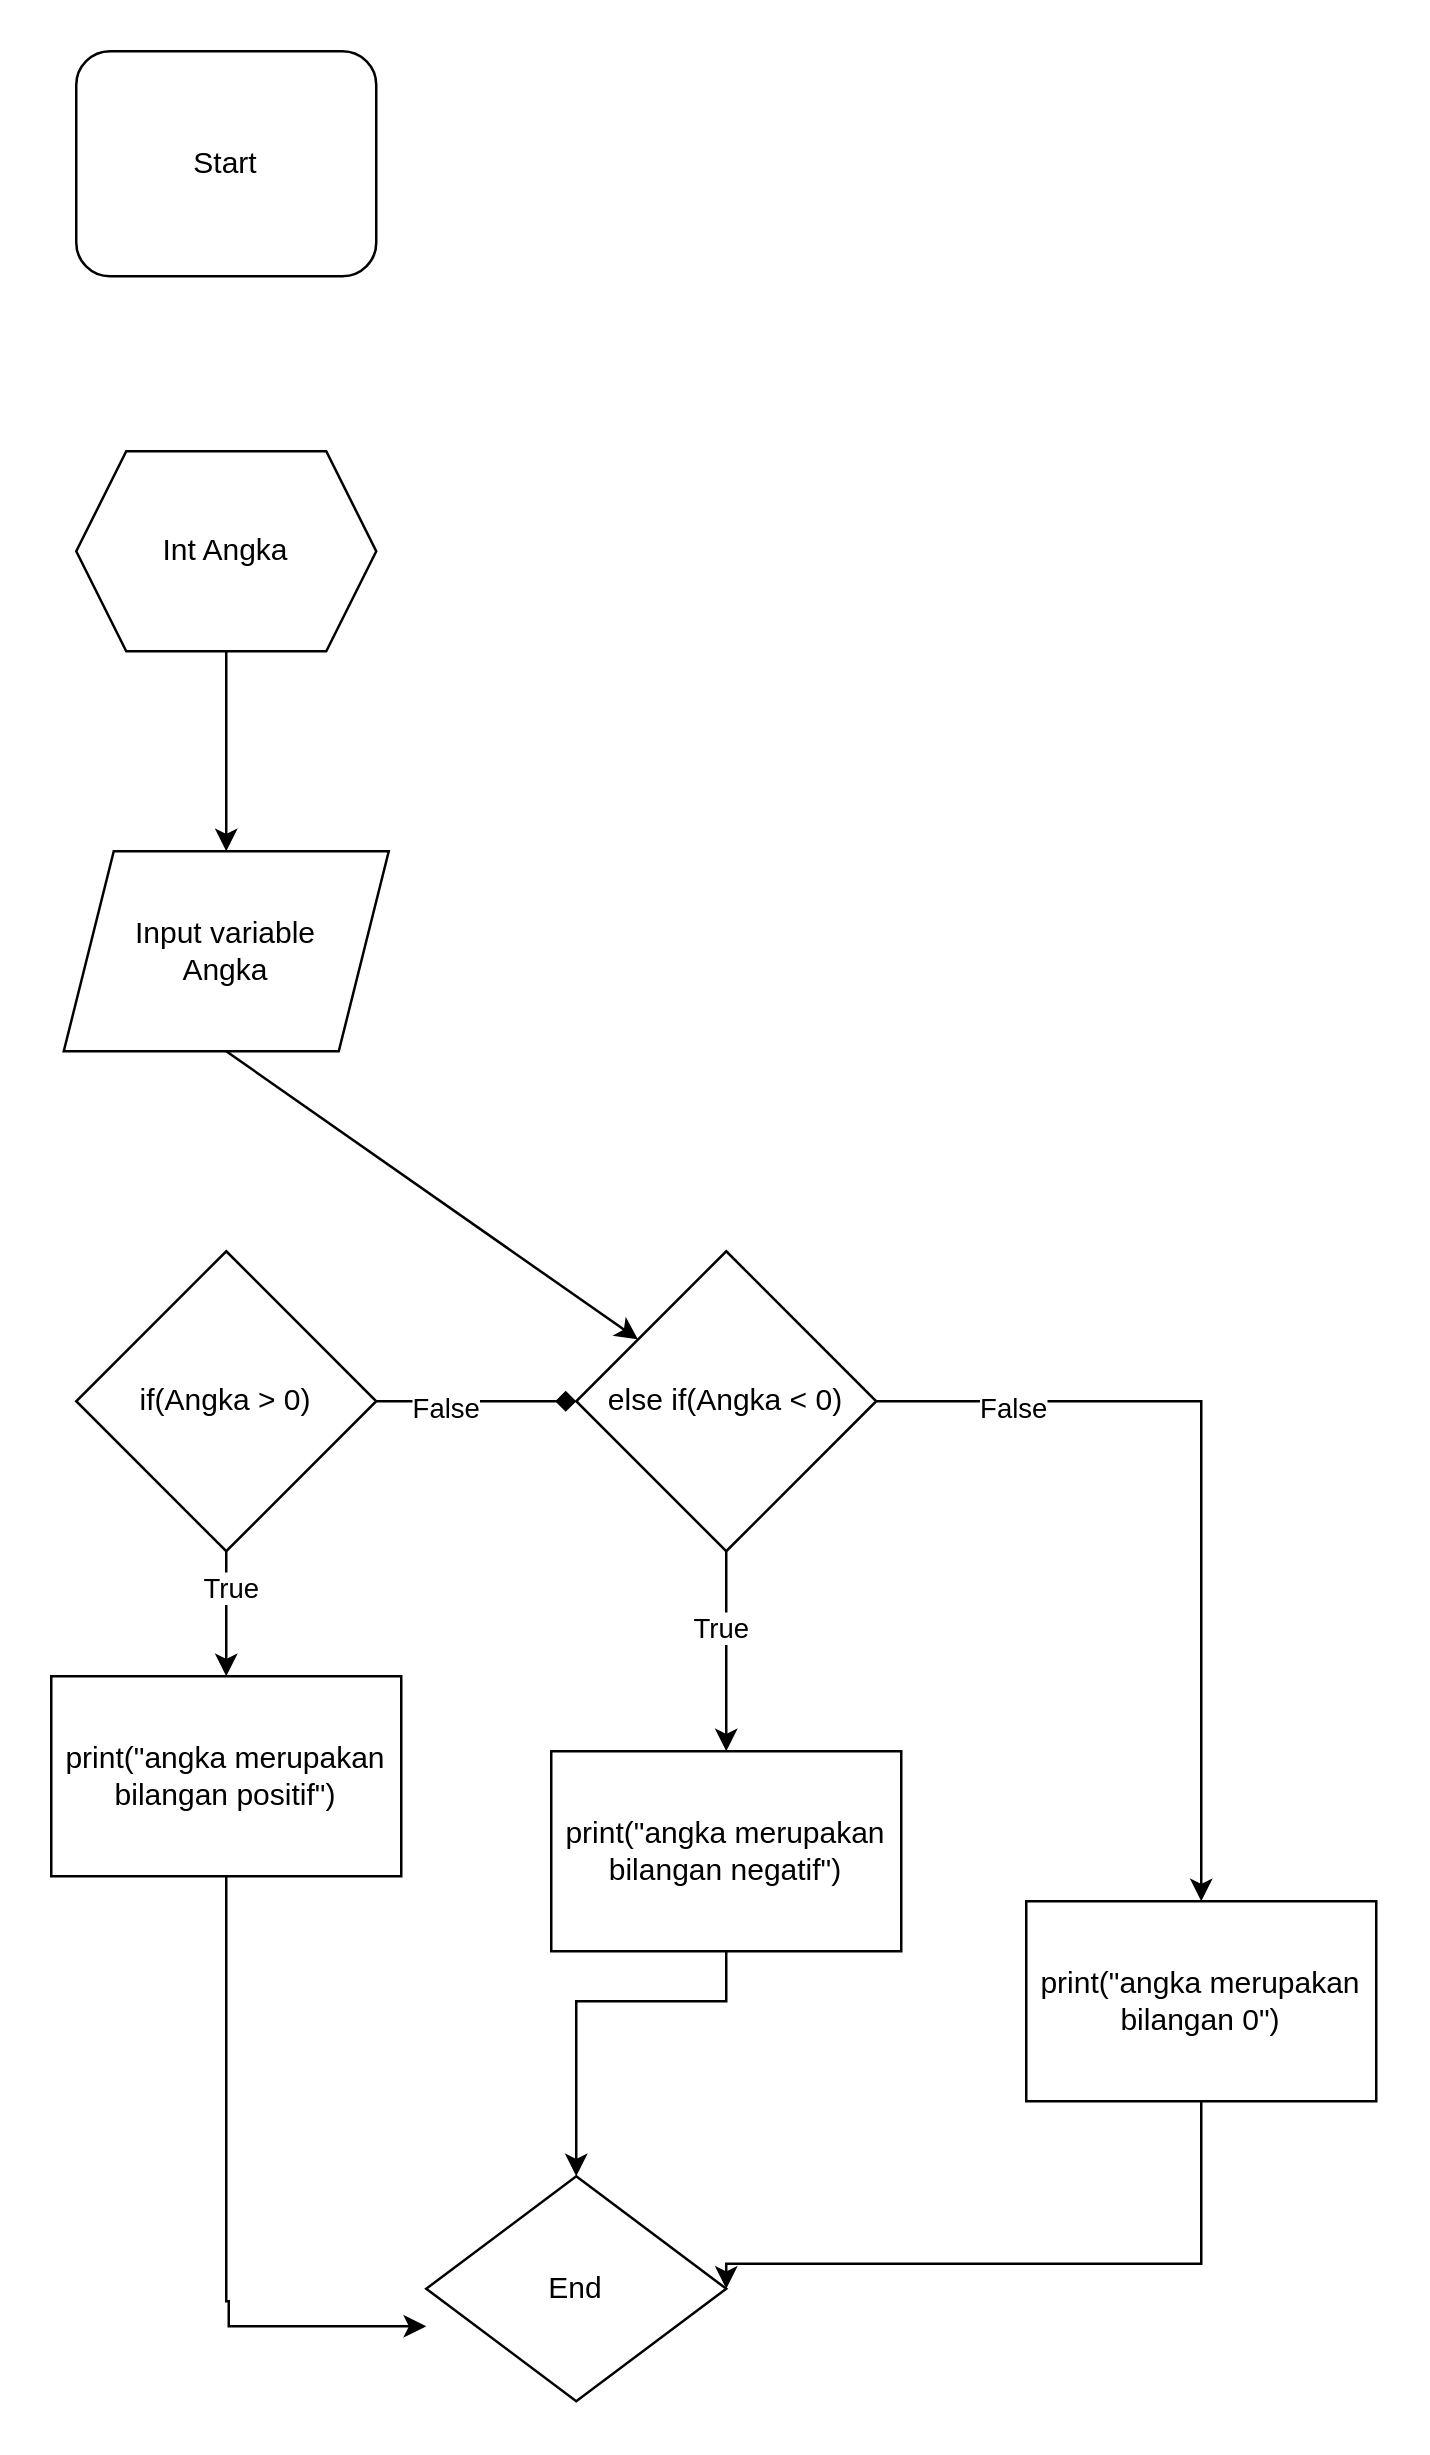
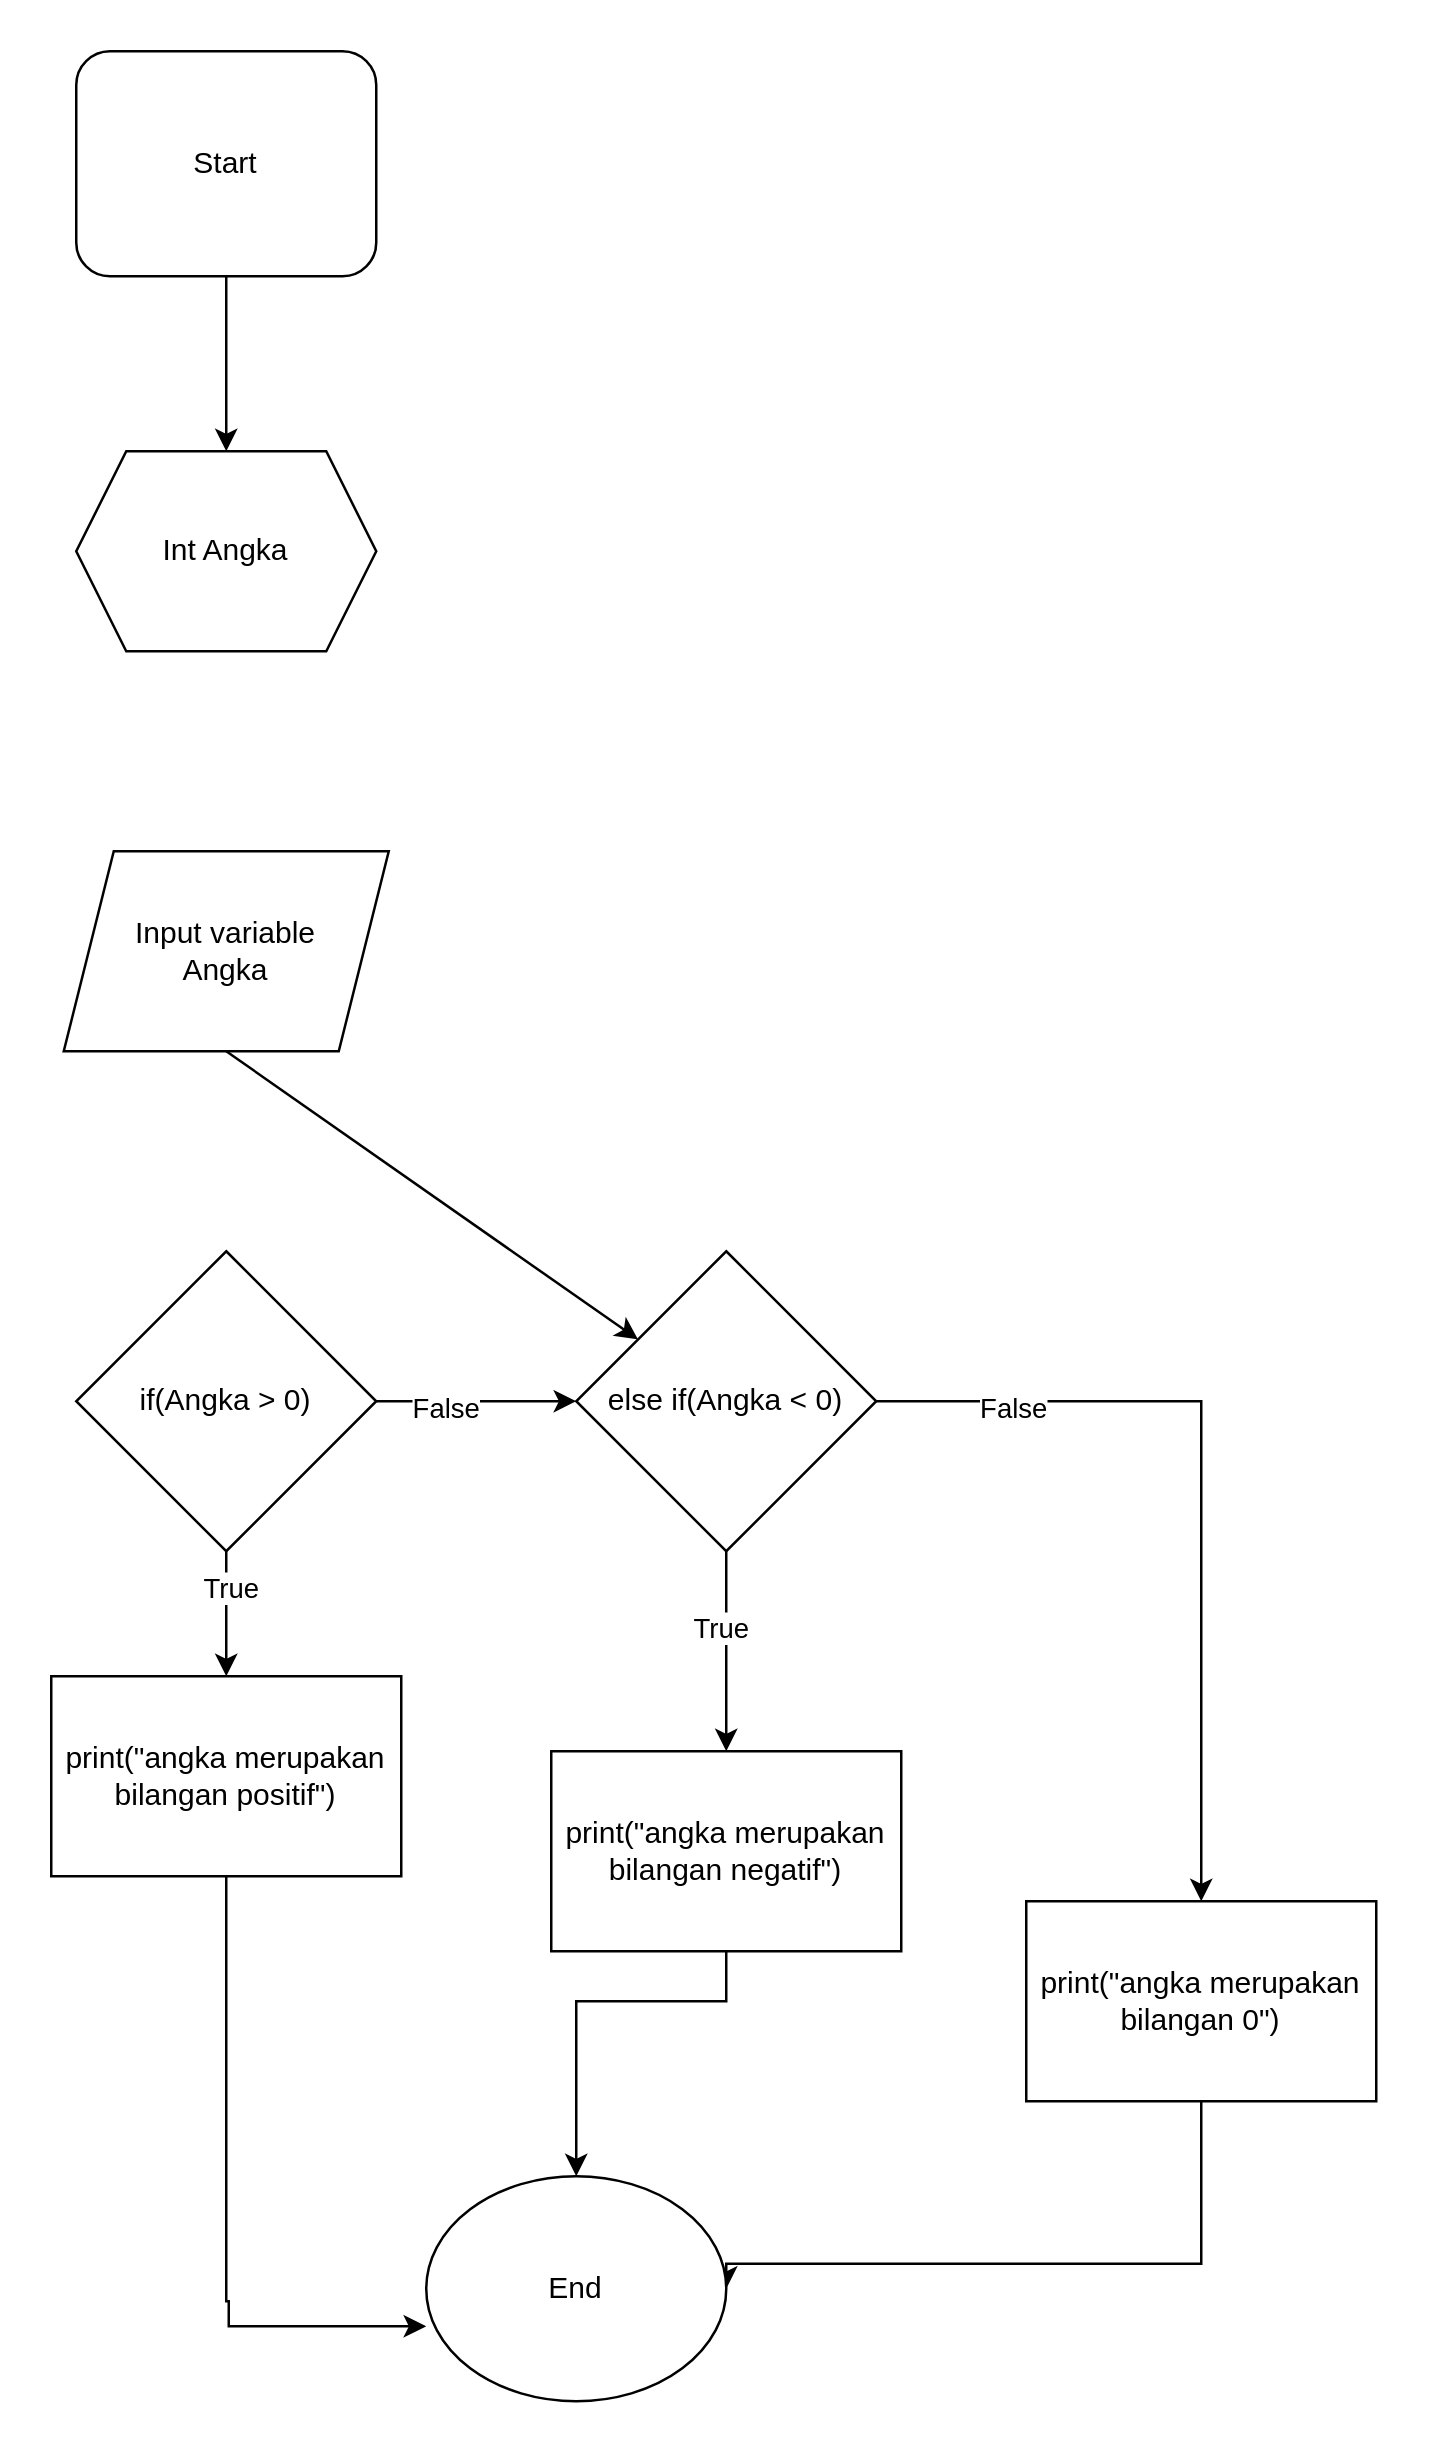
  <mxCell id="0" />
  <mxCell id="1" parent="0" />
  <mxCell id="2" value="Start" style="whiteSpace=wrap;html=1;rounded=1;" vertex="1" parent="1"><mxGeometry x="30" y="20" width="120" height="90" as="geometry" /></mxCell>
  <mxCell id="3" value="Input variable&lt;div&gt;Angka&lt;/div&gt;" style="shape=parallelogram;perimeter=parallelogramPerimeter;whiteSpace=wrap;html=1;fixedSize=1;" vertex="1" parent="1"><mxGeometry x="25" y="340" width="130" height="80" as="geometry" /></mxCell>
- <mxCell id="4" style="edgeStyle=orthogonalEdgeStyle;rounded=0;orthogonalLoop=1;jettySize=auto;html=1;endArrow=diamond;" edge="1" parent="1" source="8" target="14"><mxGeometry relative="1" as="geometry" /></mxCell>
+ <mxCell id="4" style="edgeStyle=orthogonalEdgeStyle;rounded=0;orthogonalLoop=1;jettySize=auto;html=1;" edge="1" parent="1" source="8" target="14"><mxGeometry relative="1" as="geometry" /></mxCell>
  <mxCell id="5" value="False" style="edgeLabel;html=1;align=center;verticalAlign=middle;resizable=0;points=[];" vertex="1" connectable="0" parent="4"><mxGeometry x="-0.33" y="-2" relative="1" as="geometry"><mxPoint as="offset" /></mxGeometry></mxCell>
  <mxCell id="6" style="edgeStyle=orthogonalEdgeStyle;rounded=0;orthogonalLoop=1;jettySize=auto;html=1;" edge="1" parent="1" source="8" target="9"><mxGeometry relative="1" as="geometry" /></mxCell>
  <mxCell id="7" value="True" style="edgeLabel;html=1;align=center;verticalAlign=middle;resizable=0;points=[];" vertex="1" connectable="0" parent="6"><mxGeometry x="-0.444" y="1" relative="1" as="geometry"><mxPoint as="offset" /></mxGeometry></mxCell>
  <mxCell id="8" value="if(Angka &amp;gt; 0)" style="rhombus;whiteSpace=wrap;html=1;" vertex="1" parent="1"><mxGeometry x="30" y="500" width="120" height="120" as="geometry" /></mxCell>
  <mxCell id="9" value="print(&quot;angka merupakan bilangan positif&quot;)" style="rounded=0;whiteSpace=wrap;html=1;" vertex="1" parent="1"><mxGeometry x="20" y="670" width="140" height="80" as="geometry" /></mxCell>
  <mxCell id="10" style="edgeStyle=orthogonalEdgeStyle;rounded=0;orthogonalLoop=1;jettySize=auto;html=1;" edge="1" parent="1" source="14" target="16"><mxGeometry relative="1" as="geometry" /></mxCell>
  <mxCell id="11" value="True" style="edgeLabel;html=1;align=center;verticalAlign=middle;resizable=0;points=[];" vertex="1" connectable="0" parent="10"><mxGeometry x="-0.248" y="-3" relative="1" as="geometry"><mxPoint as="offset" /></mxGeometry></mxCell>
  <mxCell id="12" style="edgeStyle=orthogonalEdgeStyle;rounded=0;orthogonalLoop=1;jettySize=auto;html=1;" edge="1" parent="1" source="14" target="18"><mxGeometry relative="1" as="geometry" /></mxCell>
  <mxCell id="13" value="False" style="edgeLabel;html=1;align=center;verticalAlign=middle;resizable=0;points=[];" vertex="1" connectable="0" parent="12"><mxGeometry x="-0.67" y="-2" relative="1" as="geometry"><mxPoint as="offset" /></mxGeometry></mxCell>
  <mxCell id="14" value="else if(Angka &amp;lt; 0)" style="rhombus;whiteSpace=wrap;html=1;" vertex="1" parent="1"><mxGeometry x="230" y="500" width="120" height="120" as="geometry" /></mxCell>
  <mxCell id="15" style="edgeStyle=orthogonalEdgeStyle;rounded=0;orthogonalLoop=1;jettySize=auto;html=1;entryX=0.5;entryY=0;entryDx=0;entryDy=0;" edge="1" parent="1" source="16" target="23"><mxGeometry relative="1" as="geometry"><Array as="points"><mxPoint x="290" y="800" /><mxPoint x="230" y="800" /></Array></mxGeometry></mxCell>
  <mxCell id="16" value="print(&quot;angka merupakan bilangan negatif&quot;)" style="rounded=0;whiteSpace=wrap;html=1;" vertex="1" parent="1"><mxGeometry x="220" y="700" width="140" height="80" as="geometry" /></mxCell>
  <mxCell id="17" style="edgeStyle=orthogonalEdgeStyle;rounded=0;orthogonalLoop=1;jettySize=auto;html=1;entryX=1;entryY=0.5;entryDx=0;entryDy=0;" edge="1" parent="1" source="18" target="23"><mxGeometry relative="1" as="geometry"><Array as="points"><mxPoint x="480" y="905" /></Array></mxGeometry></mxCell>
  <mxCell id="18" value="print(&quot;angka merupakan bilangan 0&quot;)" style="rounded=0;whiteSpace=wrap;html=1;" vertex="1" parent="1"><mxGeometry x="410" y="760" width="140" height="80" as="geometry" /></mxCell>
  <mxCell id="19" value="Int Angka" style="shape=hexagon;perimeter=hexagonPerimeter2;whiteSpace=wrap;html=1;fixedSize=1;" vertex="1" parent="1"><mxGeometry x="30" y="180" width="120" height="80" as="geometry" /></mxCell>
- <mxCell id="21" value="" style="endArrow=classic;html=1;rounded=0;exitX=0.5;exitY=1;exitDx=0;exitDy=0;" edge="1" parent="1" source="19" target="3"><mxGeometry width="50" height="50" relative="1" as="geometry"><mxPoint x="140" y="300" as="sourcePoint" /><mxPoint x="190" y="250" as="targetPoint" /></mxGeometry></mxCell>
+ <mxCell id="20" value="" style="endArrow=classic;html=1;rounded=0;exitX=0.5;exitY=1;exitDx=0;exitDy=0;" edge="1" parent="1" source="2" target="19"><mxGeometry width="50" height="50" relative="1" as="geometry"><mxPoint x="90" y="160" as="sourcePoint" /><mxPoint x="140" y="110" as="targetPoint" /></mxGeometry></mxCell>
  <mxCell id="22" value="" style="endArrow=classic;html=1;rounded=0;exitX=0.5;exitY=1;exitDx=0;exitDy=0;" edge="1" parent="1" source="3" target="14"><mxGeometry width="50" height="50" relative="1" as="geometry"><mxPoint x="110" y="500" as="sourcePoint" /><mxPoint x="160" y="450" as="targetPoint" /></mxGeometry></mxCell>
- <mxCell id="23" value="End" style="rhombus;whiteSpace=wrap;html=1;" vertex="1" parent="1"><mxGeometry x="170" y="870" width="120" height="90" as="geometry" /></mxCell>
+ <mxCell id="23" value="End" style="ellipse;whiteSpace=wrap;html=1;" vertex="1" parent="1"><mxGeometry x="170" y="870" width="120" height="90" as="geometry" /></mxCell>
  <mxCell id="24" style="edgeStyle=orthogonalEdgeStyle;rounded=0;orthogonalLoop=1;jettySize=auto;html=1;entryX=0;entryY=0.667;entryDx=0;entryDy=0;entryPerimeter=0;exitX=0.5;exitY=1;exitDx=0;exitDy=0;" edge="1" parent="1" source="9" target="23"><mxGeometry relative="1" as="geometry"><Array as="points"><mxPoint x="90" y="920" /><mxPoint x="91" y="920" /><mxPoint x="91" y="930" /></Array></mxGeometry></mxCell>
